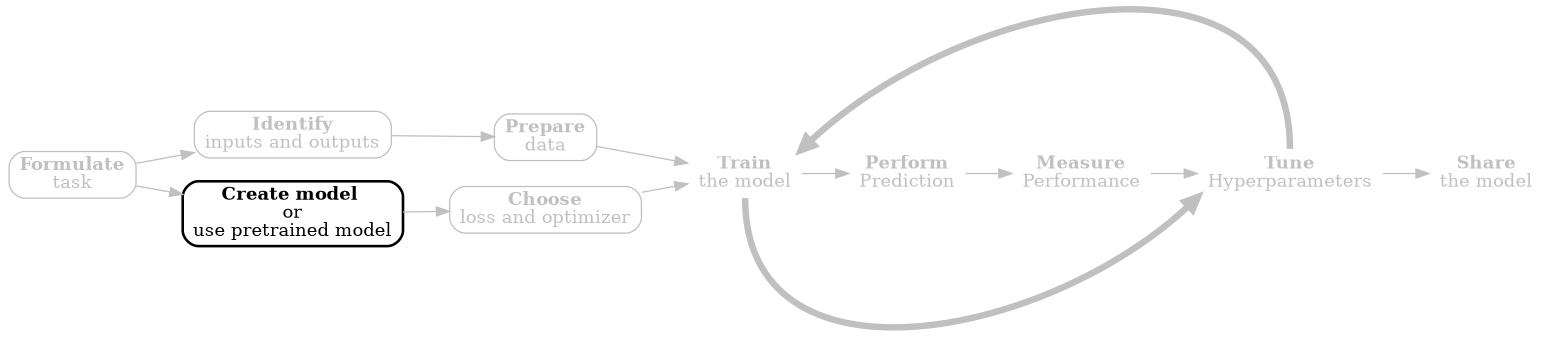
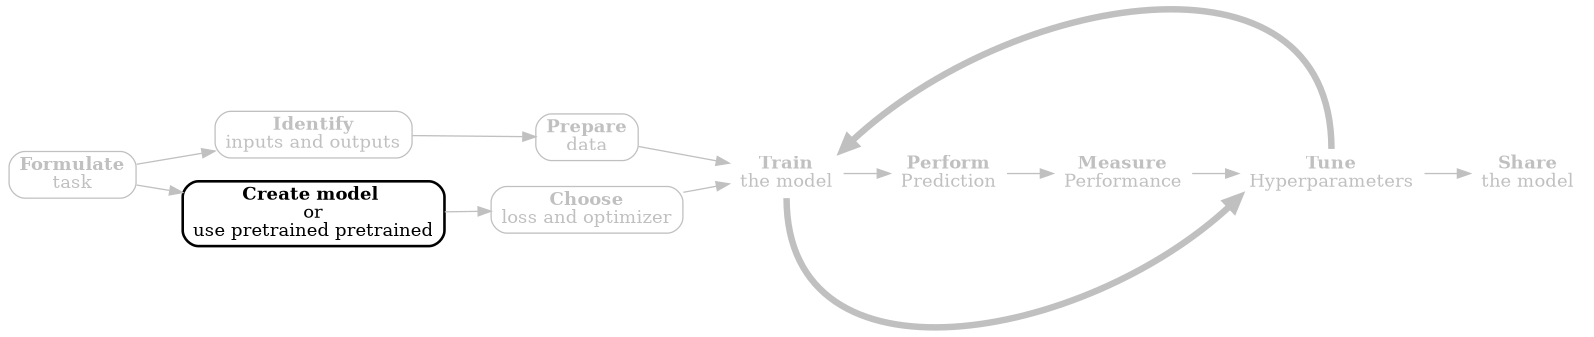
  digraph {
    rankdir=LR
    fontname="DejaVu Serif"
    node [color=white fontcolor=grey shape=rect style=rounded fontname="DejaVu Serif"]
    edge [color=grey fontname="DejaVu Serif"]
    n1 [label=<<B>Train</B><BR/>the model>]
    n2 [label=<<B>Perform</B><BR/>Prediction>]
    n3 [label=<<B>Measure</B><BR/>Performance>]
    n4 [label=<<B>Tune</B><BR/>Hyperparameters>]
    n5 [label=<<B>Share</B><BR/>the model>]
    n6 [color=grey label=<<B>Formulate</B><BR/>task>]
    n7 [color=grey label=<<B>Identify</B><BR/>inputs and outputs>]
-   n8 [color=black fontcolor=black label=<<B>Create model </B><BR/>or<BR/>use pretrained model> penwidth=2]
+   n8 [color=black fontcolor=black label=<<B>Create model </B><BR/>or<BR/>use pretrained pretrained> penwidth=2]
    n9 [color=grey label=<<B>Prepare</B><BR/>data>]
    n10 [color=grey label=<<B>Choose</B><BR/>loss and optimizer>]
    subgraph sub_1 {
      n1
      n2
      n3
      n4
      n5
    }
    n1 -> n2
    n1 -> n4 [headport=sw penwidth=5 tailport=s]
    n2 -> n3
    n3 -> n4
    n4 -> n1 [headport=ne penwidth=5 tailport=n]
    n4 -> n5
    n6 -> n7
    n6 -> n8
    n7 -> n9
    n8 -> n10
    n9 -> n1
    n10 -> n1
  }
